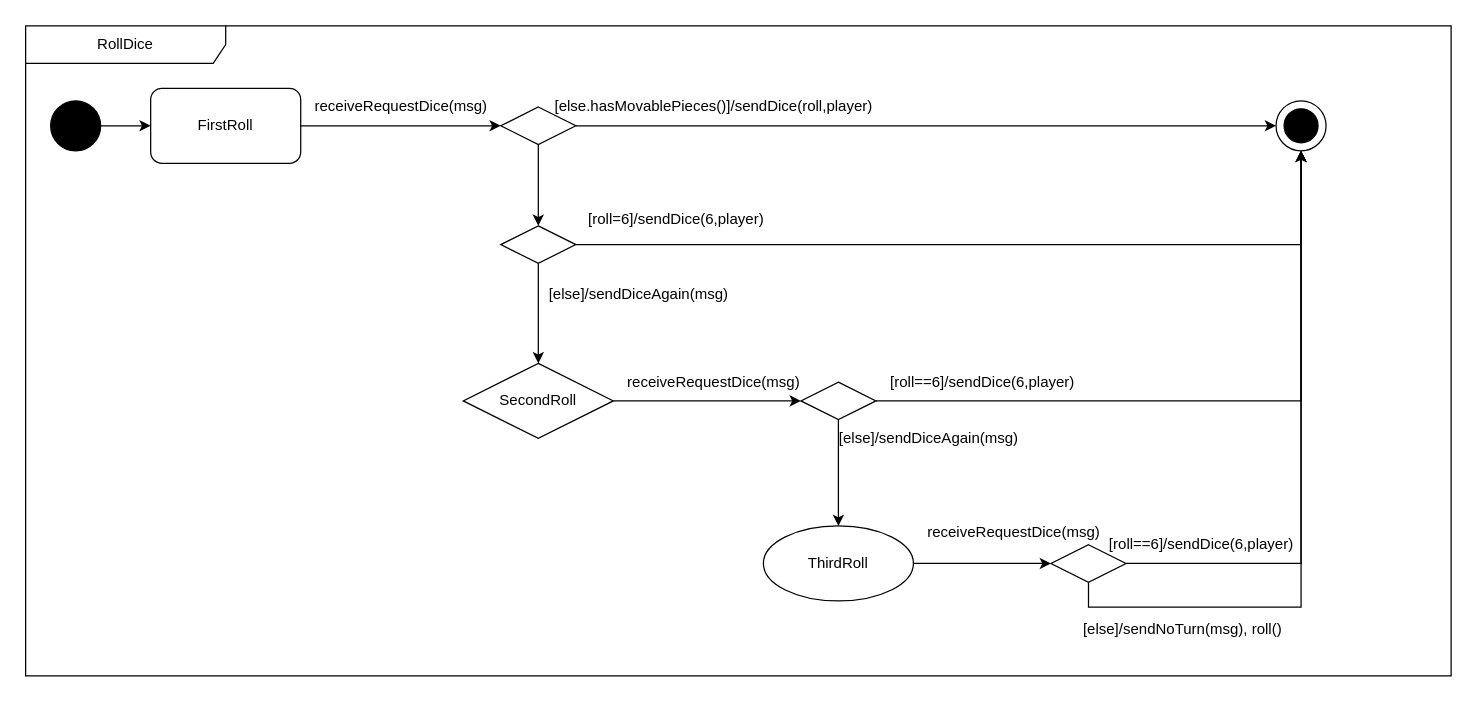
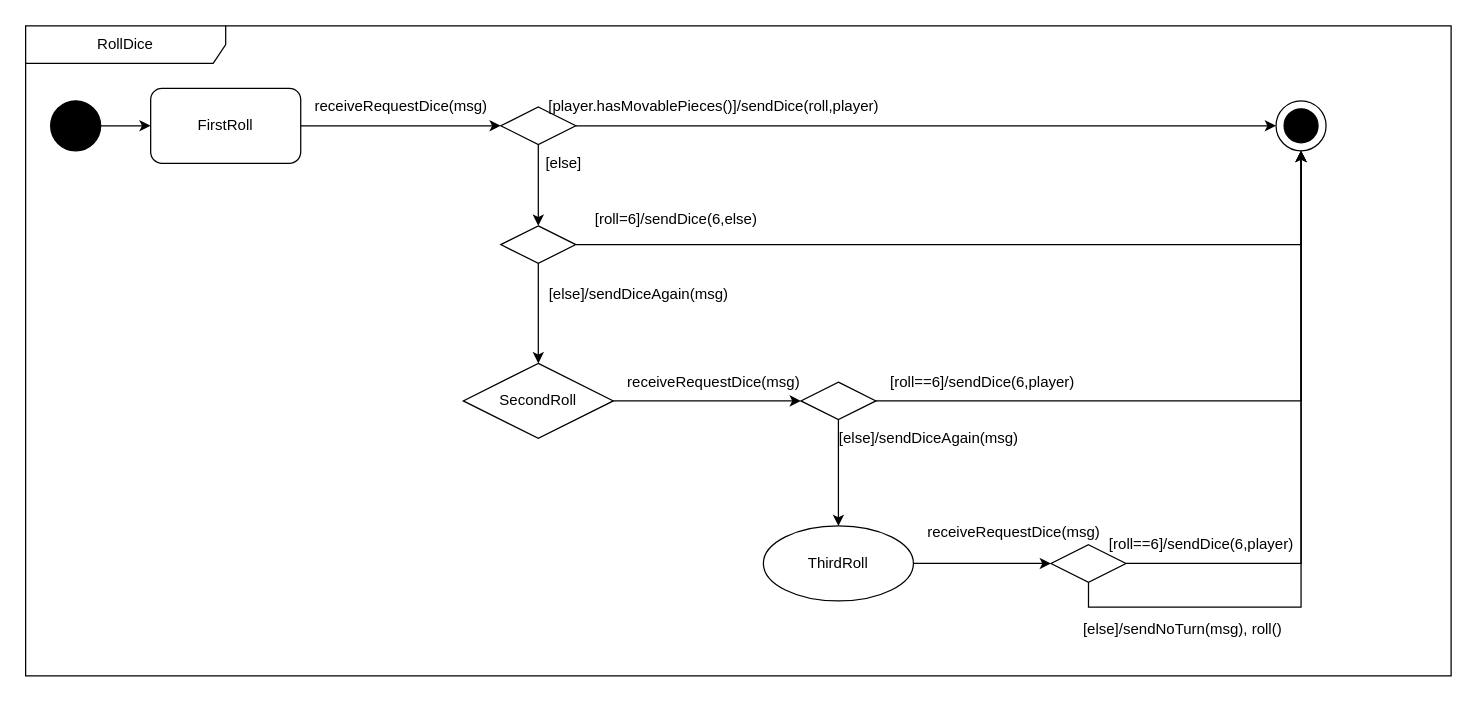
  <mxCell id="0" />
  <mxCell id="1" parent="0" />
  <mxCell id="2" style="edgeStyle=orthogonalEdgeStyle;rounded=0;orthogonalLoop=1;jettySize=auto;html=1;exitX=1;exitY=0.5;exitDx=0;exitDy=0;entryX=0;entryY=0.5;entryDx=0;entryDy=0;" parent="1" source="3" target="4" edge="1"><mxGeometry relative="1" as="geometry" /></mxCell>
  <mxCell id="3" value="" style="ellipse;whiteSpace=wrap;html=1;aspect=fixed;fillColor=#000000;" parent="1" vertex="1"><mxGeometry x="40" y="80" width="40" height="40" as="geometry" /></mxCell>
  <mxCell id="4" value="FirstRoll" style="rounded=1;whiteSpace=wrap;html=1;" parent="1" vertex="1"><mxGeometry x="120" y="70" width="120" height="60" as="geometry" /></mxCell>
  <mxCell id="5" value="RollDice" style="shape=umlFrame;whiteSpace=wrap;html=1;pointerEvents=0;recursiveResize=0;container=1;collapsible=0;width=160;" parent="1" vertex="1"><mxGeometry x="20" y="20" width="1140" height="520" as="geometry" /></mxCell>
  <mxCell id="6" value="" style="group" parent="5" vertex="1" connectable="0"><mxGeometry x="1000" y="60" width="40" height="40" as="geometry" /></mxCell>
  <mxCell id="7" value="" style="ellipse;whiteSpace=wrap;html=1;aspect=fixed;" parent="6" vertex="1"><mxGeometry width="40" height="40" as="geometry" /></mxCell>
  <mxCell id="8" value="" style="ellipse;whiteSpace=wrap;html=1;aspect=fixed;fillColor=#000000;" parent="6" vertex="1"><mxGeometry x="6.41" y="6.41" width="27.18" height="27.18" as="geometry" /></mxCell>
  <mxCell id="9" style="edgeStyle=orthogonalEdgeStyle;rounded=0;orthogonalLoop=1;jettySize=auto;html=1;exitX=1;exitY=0.5;exitDx=0;exitDy=0;entryX=0;entryY=0.5;entryDx=0;entryDy=0;" parent="5" source="11" target="7" edge="1"><mxGeometry relative="1" as="geometry"><mxPoint x="850" y="80" as="targetPoint" /></mxGeometry></mxCell>
  <mxCell id="10" style="edgeStyle=orthogonalEdgeStyle;rounded=0;orthogonalLoop=1;jettySize=auto;html=1;exitX=0.5;exitY=1;exitDx=0;exitDy=0;entryX=0.5;entryY=0;entryDx=0;entryDy=0;" parent="5" source="11" target="15" edge="1"><mxGeometry relative="1" as="geometry" /></mxCell>
  <mxCell id="11" value="" style="rhombus;whiteSpace=wrap;html=1;" parent="5" vertex="1"><mxGeometry x="380" y="65" width="60" height="30" as="geometry" /></mxCell>
- <mxCell id="12" value="[else.hasMovablePieces()]/sendDice(roll,player)" style="text;html=1;align=center;verticalAlign=middle;resizable=0;points=[];autosize=1;strokeColor=none;fillColor=none;" parent="5" vertex="1"><mxGeometry x="405" y="50" width="290" height="30" as="geometry" /></mxCell>
+ <mxCell id="12" value="[player.hasMovablePieces()]/sendDice(roll,player)" style="text;html=1;align=center;verticalAlign=middle;resizable=0;points=[];autosize=1;strokeColor=none;fillColor=none;" parent="5" vertex="1"><mxGeometry x="405" y="50" width="290" height="30" as="geometry" /></mxCell>
  <mxCell id="13" style="edgeStyle=orthogonalEdgeStyle;rounded=0;orthogonalLoop=1;jettySize=auto;html=1;exitX=1;exitY=0.5;exitDx=0;exitDy=0;entryX=0.5;entryY=1;entryDx=0;entryDy=0;" parent="5" source="15" target="7" edge="1"><mxGeometry relative="1" as="geometry" /></mxCell>
  <mxCell id="14" style="edgeStyle=orthogonalEdgeStyle;rounded=0;orthogonalLoop=1;jettySize=auto;html=1;exitX=0.5;exitY=1;exitDx=0;exitDy=0;entryX=0.5;entryY=0;entryDx=0;entryDy=0;" parent="5" source="15" target="18" edge="1"><mxGeometry relative="1" as="geometry" /></mxCell>
  <mxCell id="15" value="" style="rhombus;whiteSpace=wrap;html=1;" parent="5" vertex="1"><mxGeometry x="380" y="160" width="60" height="30" as="geometry" /></mxCell>
- <mxCell id="16" value="[roll=6]/sendDice(6,player)" style="text;html=1;align=center;verticalAlign=middle;resizable=0;points=[];autosize=1;strokeColor=none;fillColor=none;" parent="5" vertex="1"><mxGeometry x="440" y="140" width="160" height="30" as="geometry" /></mxCell>
+ <mxCell id="16" value="[roll=6]/sendDice(6,else)" style="text;html=1;align=center;verticalAlign=middle;resizable=0;points=[];autosize=1;strokeColor=none;fillColor=none;" parent="5" vertex="1"><mxGeometry x="440" y="140" width="160" height="30" as="geometry" /></mxCell>
  <mxCell id="17" style="edgeStyle=orthogonalEdgeStyle;rounded=0;orthogonalLoop=1;jettySize=auto;html=1;exitX=1;exitY=0.5;exitDx=0;exitDy=0;entryX=0;entryY=0.5;entryDx=0;entryDy=0;" parent="5" source="18" target="21" edge="1"><mxGeometry relative="1" as="geometry" /></mxCell>
  <mxCell id="18" value="SecondRoll" style="rhombus;whiteSpace=wrap;html=1;" parent="5" vertex="1"><mxGeometry x="350" y="270" width="120" height="60" as="geometry" /></mxCell>
  <mxCell id="19" value="[else]/sendDiceAgain(msg)" style="text;html=1;align=center;verticalAlign=middle;resizable=0;points=[];autosize=1;strokeColor=none;fillColor=none;" parent="5" vertex="1"><mxGeometry x="405" y="200" width="170" height="30" as="geometry" /></mxCell>
  <mxCell id="20" style="edgeStyle=orthogonalEdgeStyle;rounded=0;orthogonalLoop=1;jettySize=auto;html=1;exitX=0.5;exitY=1;exitDx=0;exitDy=0;entryX=0.5;entryY=0;entryDx=0;entryDy=0;" parent="5" source="21" target="25" edge="1"><mxGeometry relative="1" as="geometry" /></mxCell>
  <mxCell id="21" value="" style="rhombus;whiteSpace=wrap;html=1;" parent="5" vertex="1"><mxGeometry x="620" y="285" width="60" height="30" as="geometry" /></mxCell>
  <mxCell id="22" style="edgeStyle=orthogonalEdgeStyle;rounded=0;orthogonalLoop=1;jettySize=auto;html=1;exitX=1;exitY=0.5;exitDx=0;exitDy=0;entryX=0.5;entryY=1;entryDx=0;entryDy=0;" parent="5" source="21" target="7" edge="1"><mxGeometry relative="1" as="geometry" /></mxCell>
  <mxCell id="23" value="[roll==6]/sendDice(6,player)" style="text;html=1;align=center;verticalAlign=middle;resizable=0;points=[];autosize=1;strokeColor=none;fillColor=none;" parent="5" vertex="1"><mxGeometry x="680" y="270" width="170" height="30" as="geometry" /></mxCell>
  <mxCell id="24" style="edgeStyle=orthogonalEdgeStyle;rounded=0;orthogonalLoop=1;jettySize=auto;html=1;exitX=1;exitY=0.5;exitDx=0;exitDy=0;entryX=0;entryY=0.5;entryDx=0;entryDy=0;" parent="5" source="25" target="28" edge="1"><mxGeometry relative="1" as="geometry" /></mxCell>
  <mxCell id="25" value="ThirdRoll" style="ellipse;whiteSpace=wrap;html=1;" parent="5" vertex="1"><mxGeometry x="590" y="400" width="120" height="60" as="geometry" /></mxCell>
  <mxCell id="26" style="edgeStyle=orthogonalEdgeStyle;rounded=0;orthogonalLoop=1;jettySize=auto;html=1;exitX=1;exitY=0.5;exitDx=0;exitDy=0;entryX=0.5;entryY=1;entryDx=0;entryDy=0;" parent="5" source="28" target="7" edge="1"><mxGeometry relative="1" as="geometry" /></mxCell>
  <mxCell id="27" style="edgeStyle=orthogonalEdgeStyle;rounded=0;orthogonalLoop=1;jettySize=auto;html=1;exitX=0.5;exitY=1;exitDx=0;exitDy=0;entryX=0.5;entryY=1;entryDx=0;entryDy=0;" parent="5" source="28" target="7" edge="1"><mxGeometry relative="1" as="geometry"><Array as="points"><mxPoint x="850" y="465" /><mxPoint x="1020" y="465" /></Array></mxGeometry></mxCell>
  <mxCell id="28" value="" style="rhombus;whiteSpace=wrap;html=1;" parent="5" vertex="1"><mxGeometry x="820" y="415" width="60" height="30" as="geometry" /></mxCell>
  <mxCell id="29" value="[roll==6]/sendDice(6,player)" style="text;html=1;align=center;verticalAlign=middle;resizable=0;points=[];autosize=1;strokeColor=none;fillColor=none;" parent="5" vertex="1"><mxGeometry x="855" y="400" width="170" height="30" as="geometry" /></mxCell>
  <mxCell id="30" value="[else]/sendNoTurn(msg), roll()" style="text;html=1;align=center;verticalAlign=middle;resizable=0;points=[];autosize=1;strokeColor=none;fillColor=none;" parent="5" vertex="1"><mxGeometry x="820" y="468" width="210" height="30" as="geometry" /></mxCell>
+ <mxCell id="31" value="[else]" style="text;html=1;align=center;verticalAlign=middle;resizable=0;points=[];autosize=1;strokeColor=none;fillColor=none;" parent="5" vertex="1"><mxGeometry x="405" y="95" width="50" height="30" as="geometry" /></mxCell>
  <mxCell id="32" value="receiveRequestDice(msg)" style="text;html=1;align=center;verticalAlign=middle;resizable=0;points=[];autosize=1;strokeColor=none;fillColor=none;" parent="5" vertex="1"><mxGeometry x="220" y="50" width="160" height="30" as="geometry" /></mxCell>
  <mxCell id="33" value="receiveRequestDice(msg)" style="text;html=1;align=center;verticalAlign=middle;resizable=0;points=[];autosize=1;strokeColor=none;fillColor=none;" parent="5" vertex="1"><mxGeometry x="470" y="270" width="160" height="30" as="geometry" /></mxCell>
  <mxCell id="34" value="receiveRequestDice(msg)" style="text;html=1;align=center;verticalAlign=middle;resizable=0;points=[];autosize=1;strokeColor=none;fillColor=none;" parent="5" vertex="1"><mxGeometry x="710" y="390" width="160" height="30" as="geometry" /></mxCell>
  <mxCell id="35" value="[else]/sendDiceAgain(msg)" style="text;html=1;align=center;verticalAlign=middle;resizable=0;points=[];autosize=1;strokeColor=none;fillColor=none;" parent="5" vertex="1"><mxGeometry x="637" y="315" width="170" height="30" as="geometry" /></mxCell>
  <mxCell id="36" style="edgeStyle=orthogonalEdgeStyle;rounded=0;orthogonalLoop=1;jettySize=auto;html=1;exitX=1;exitY=0.5;exitDx=0;exitDy=0;entryX=0;entryY=0.5;entryDx=0;entryDy=0;" parent="1" source="4" target="11" edge="1"><mxGeometry relative="1" as="geometry"><mxPoint x="320" y="100" as="sourcePoint" /></mxGeometry></mxCell>
